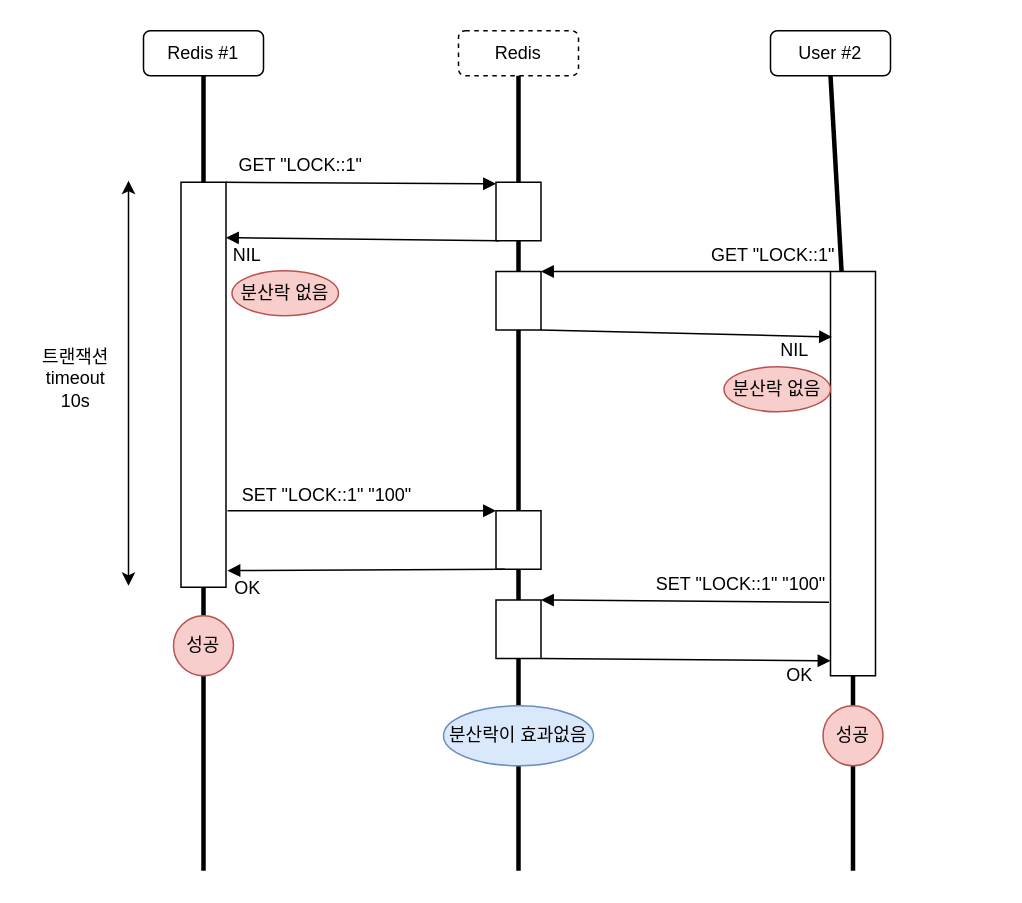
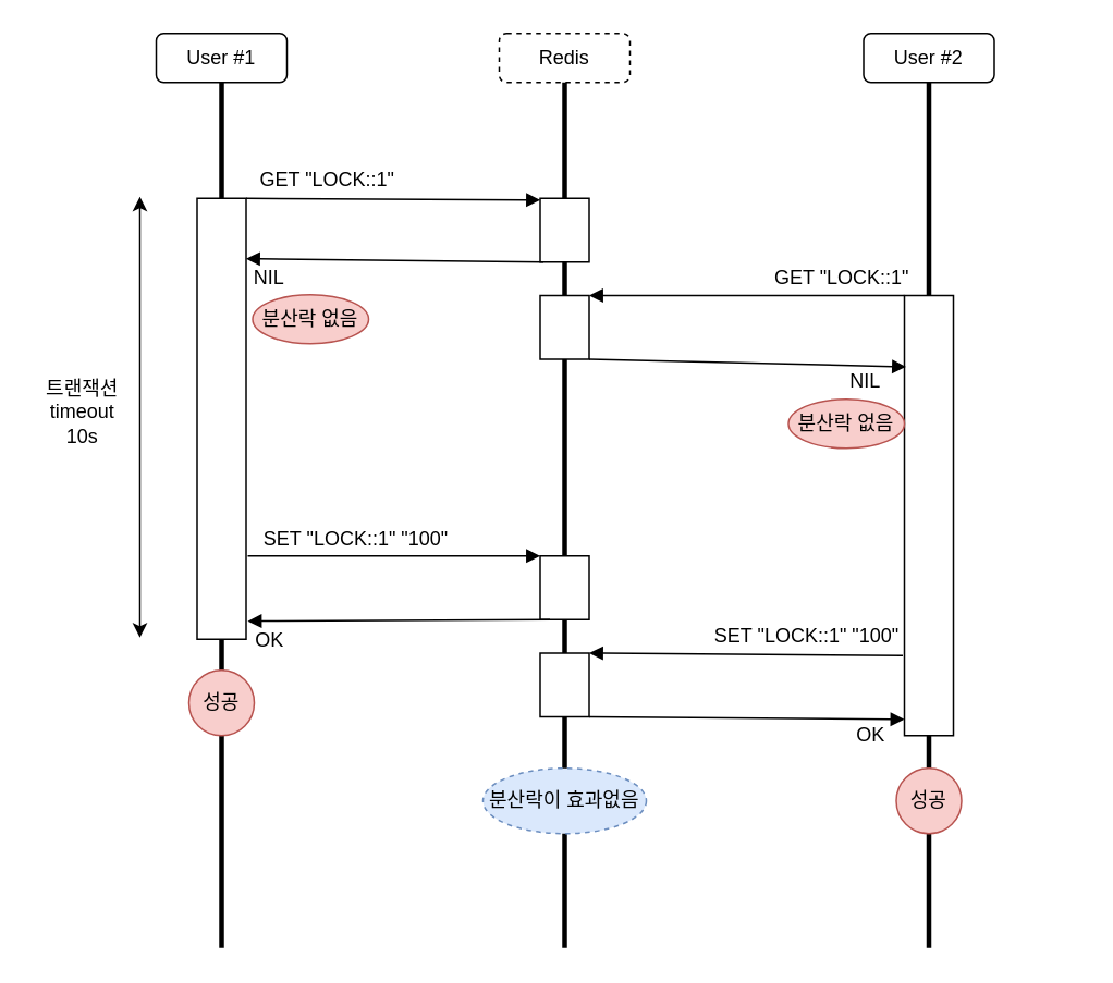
  <mxCell id="0" />
  <mxCell id="1" parent="0" />
- <mxCell id="2" value="Redis #1" style="rounded=1;whiteSpace=wrap;html=1;" parent="1" vertex="1"><mxGeometry x="95" y="20" width="80" height="30" as="geometry" /></mxCell>
+ <mxCell id="2" value="User #1" style="rounded=1;whiteSpace=wrap;html=1;" parent="1" vertex="1"><mxGeometry x="95" y="20" width="80" height="30" as="geometry" /></mxCell>
  <mxCell id="3" value="Redis" style="rounded=1;whiteSpace=wrap;html=1;dashed=1;" parent="1" vertex="1"><mxGeometry x="305" y="20" width="80" height="30" as="geometry" /></mxCell>
- <mxCell id="4" value="User #2" style="rounded=1;whiteSpace=wrap;html=1;" parent="1" vertex="1"><mxGeometry x="513" y="20" width="80" height="30" as="geometry" /></mxCell>
+ <mxCell id="4" value="User #2" style="rounded=1;whiteSpace=wrap;html=1;" parent="1" vertex="1"><mxGeometry x="528" y="20" width="80" height="30" as="geometry" /></mxCell>
  <mxCell id="5" value="" style="endArrow=none;html=1;rounded=0;entryX=0.5;entryY=1;entryDx=0;entryDy=0;strokeWidth=3;" parent="1" source="9" target="2" edge="1"><mxGeometry width="50" height="50" relative="1" as="geometry"><mxPoint x="135" y="580" as="sourcePoint" /><mxPoint x="425" y="330" as="targetPoint" /></mxGeometry></mxCell>
  <mxCell id="6" value="" style="endArrow=none;html=1;rounded=0;entryX=0.5;entryY=1;entryDx=0;entryDy=0;strokeWidth=3;" parent="1" source="11" target="3" edge="1"><mxGeometry width="50" height="50" relative="1" as="geometry"><mxPoint x="345" y="580" as="sourcePoint" /><mxPoint x="145" y="60" as="targetPoint" /></mxGeometry></mxCell>
  <mxCell id="7" value="" style="endArrow=none;html=1;rounded=0;entryX=0.5;entryY=1;entryDx=0;entryDy=0;strokeWidth=3;" parent="1" source="18" target="4" edge="1"><mxGeometry width="50" height="50" relative="1" as="geometry"><mxPoint x="568" y="580" as="sourcePoint" /><mxPoint x="398" y="60" as="targetPoint" /></mxGeometry></mxCell>
  <mxCell id="8" value="" style="endArrow=none;html=1;rounded=0;entryX=0.5;entryY=1;entryDx=0;entryDy=0;strokeWidth=3;" parent="1" source="39" target="9" edge="1"><mxGeometry width="50" height="50" relative="1" as="geometry"><mxPoint x="135" y="580" as="sourcePoint" /><mxPoint x="135" y="50" as="targetPoint" /></mxGeometry></mxCell>
  <mxCell id="9" value="" style="rounded=0;whiteSpace=wrap;html=1;" parent="1" vertex="1"><mxGeometry x="120" y="121" width="30" height="270" as="geometry" /></mxCell>
  <mxCell id="10" value="" style="endArrow=none;html=1;rounded=0;entryX=0.5;entryY=1;entryDx=0;entryDy=0;strokeWidth=3;" parent="1" source="14" target="11" edge="1"><mxGeometry width="50" height="50" relative="1" as="geometry"><mxPoint x="345" y="580" as="sourcePoint" /><mxPoint x="345" y="50" as="targetPoint" /></mxGeometry></mxCell>
  <mxCell id="11" value="" style="rounded=0;whiteSpace=wrap;html=1;" parent="1" vertex="1"><mxGeometry x="330" y="121" width="30" height="39" as="geometry" /></mxCell>
  <mxCell id="12" value="" style="endArrow=none;html=1;rounded=0;endFill=0;startSize=6;startArrow=block;startFill=1;entryX=0;entryY=1;entryDx=0;entryDy=0;exitX=0.933;exitY=0.137;exitDx=0;exitDy=0;exitPerimeter=0;" parent="1" edge="1"><mxGeometry width="50" height="50" relative="1" as="geometry"><mxPoint x="149.99" y="157.99" as="sourcePoint" /><mxPoint x="332" y="160" as="targetPoint" /></mxGeometry></mxCell>
  <mxCell id="13" value="" style="endArrow=none;html=1;rounded=0;entryX=0.5;entryY=1;entryDx=0;entryDy=0;strokeWidth=3;" parent="1" target="14" edge="1"><mxGeometry width="50" height="50" relative="1" as="geometry"><mxPoint x="345" y="580" as="sourcePoint" /><mxPoint x="345" y="219" as="targetPoint" /></mxGeometry></mxCell>
  <mxCell id="14" value="" style="rounded=0;whiteSpace=wrap;html=1;" parent="1" vertex="1"><mxGeometry x="330" y="180.5" width="30" height="39" as="geometry" /></mxCell>
  <mxCell id="15" value="" style="endArrow=block;html=1;rounded=0;entryX=1;entryY=0;entryDx=0;entryDy=0;endFill=1;exitX=0;exitY=0;exitDx=0;exitDy=0;" parent="1" source="18" target="14" edge="1"><mxGeometry width="50" height="50" relative="1" as="geometry"><mxPoint x="595" y="104" as="sourcePoint" /><mxPoint x="425" y="54" as="targetPoint" /></mxGeometry></mxCell>
  <mxCell id="16" value="" style="endArrow=block;html=1;rounded=0;entryX=0;entryY=0;entryDx=0;entryDy=0;endFill=1;" parent="1" edge="1"><mxGeometry width="50" height="50" relative="1" as="geometry"><mxPoint x="150" y="121" as="sourcePoint" /><mxPoint x="330" y="122" as="targetPoint" /></mxGeometry></mxCell>
  <mxCell id="17" value="" style="endArrow=none;html=1;rounded=0;entryX=0.5;entryY=1;entryDx=0;entryDy=0;strokeWidth=3;" parent="1" source="41" target="18" edge="1"><mxGeometry width="50" height="50" relative="1" as="geometry"><mxPoint x="568" y="570" as="sourcePoint" /><mxPoint x="568" y="50" as="targetPoint" /></mxGeometry></mxCell>
  <mxCell id="18" value="" style="rounded=0;whiteSpace=wrap;html=1;" parent="1" vertex="1"><mxGeometry x="553" y="180.5" width="30" height="269.5" as="geometry" /></mxCell>
  <mxCell id="19" value="" style="endArrow=block;html=1;rounded=0;exitX=1;exitY=1;exitDx=0;exitDy=0;entryX=0.033;entryY=0.162;entryDx=0;entryDy=0;endFill=1;entryPerimeter=0;" parent="1" source="14" target="18" edge="1"><mxGeometry width="50" height="50" relative="1" as="geometry"><mxPoint x="375" y="314" as="sourcePoint" /><mxPoint x="425" y="264" as="targetPoint" /></mxGeometry></mxCell>
  <mxCell id="20" value="" style="endArrow=classic;startArrow=classic;html=1;rounded=0;" parent="1" edge="1"><mxGeometry width="50" height="50" relative="1" as="geometry"><mxPoint x="85" y="390" as="sourcePoint" /><mxPoint x="85" y="120" as="targetPoint" /></mxGeometry></mxCell>
  <mxCell id="21" value="트랜잭션 timeout 10s" style="text;html=1;strokeColor=none;fillColor=none;align=center;verticalAlign=middle;whiteSpace=wrap;rounded=0;" parent="1" vertex="1"><mxGeometry x="20" y="236.5" width="60" height="30" as="geometry" /></mxCell>
  <mxCell id="22" value="GET &quot;LOCK::1&quot;" style="text;html=1;strokeColor=none;fillColor=none;align=center;verticalAlign=middle;whiteSpace=wrap;rounded=0;" parent="1" vertex="1"><mxGeometry x="150" y="100" width="100" height="20" as="geometry" /></mxCell>
  <mxCell id="23" value="NIL" style="text;html=1;strokeColor=none;fillColor=none;align=left;verticalAlign=middle;whiteSpace=wrap;rounded=0;" parent="1" vertex="1"><mxGeometry x="153" y="160" width="100" height="20" as="geometry" /></mxCell>
  <mxCell id="24" value="분산락 없음" style="ellipse;whiteSpace=wrap;html=1;fillColor=#f8cecc;strokeColor=#b85450;" parent="1" vertex="1"><mxGeometry x="154" y="180" width="71" height="30" as="geometry" /></mxCell>
  <mxCell id="25" value="GET &quot;LOCK::1&quot;" style="text;html=1;strokeColor=none;fillColor=none;align=center;verticalAlign=middle;whiteSpace=wrap;rounded=0;" parent="1" vertex="1"><mxGeometry x="465" y="160" width="100" height="20" as="geometry" /></mxCell>
  <mxCell id="26" value="NIL" style="text;html=1;strokeColor=none;fillColor=none;align=left;verticalAlign=middle;whiteSpace=wrap;rounded=0;" parent="1" vertex="1"><mxGeometry x="518" y="222.5" width="100" height="20" as="geometry" /></mxCell>
  <mxCell id="27" value="분산락 없음" style="ellipse;whiteSpace=wrap;html=1;fillColor=#f8cecc;strokeColor=#b85450;" parent="1" vertex="1"><mxGeometry x="482" y="244" width="71" height="30" as="geometry" /></mxCell>
  <mxCell id="28" value="" style="rounded=0;whiteSpace=wrap;html=1;" parent="1" vertex="1"><mxGeometry x="330" y="340" width="30" height="39" as="geometry" /></mxCell>
  <mxCell id="29" value="" style="rounded=0;whiteSpace=wrap;html=1;" parent="1" vertex="1"><mxGeometry x="330" y="399.5" width="30" height="39" as="geometry" /></mxCell>
  <mxCell id="30" value="" style="endArrow=block;html=1;rounded=0;entryX=0;entryY=0;entryDx=0;entryDy=0;exitX=1.167;exitY=0.811;exitDx=0;exitDy=0;exitPerimeter=0;endFill=1;" parent="1" target="28" edge="1"><mxGeometry width="50" height="50" relative="1" as="geometry"><mxPoint x="151.01" y="339.97" as="sourcePoint" /><mxPoint x="326" y="340" as="targetPoint" /></mxGeometry></mxCell>
  <mxCell id="31" value="" style="endArrow=block;html=1;rounded=0;exitX=0;exitY=1;exitDx=0;exitDy=0;entryX=0.833;entryY=0.959;entryDx=0;entryDy=0;entryPerimeter=0;endFill=1;" parent="1" edge="1"><mxGeometry width="50" height="50" relative="1" as="geometry"><mxPoint x="336" y="379" as="sourcePoint" /><mxPoint x="150.99" y="379.93" as="targetPoint" /></mxGeometry></mxCell>
  <mxCell id="32" value="SET &quot;LOCK::1&quot; &quot;100&quot;" style="text;html=1;strokeColor=none;fillColor=none;align=center;verticalAlign=middle;whiteSpace=wrap;rounded=0;" parent="1" vertex="1"><mxGeometry x="148.5" y="320" width="136.5" height="20" as="geometry" /></mxCell>
  <mxCell id="33" value="OK" style="text;html=1;strokeColor=none;fillColor=none;align=left;verticalAlign=middle;whiteSpace=wrap;rounded=0;" parent="1" vertex="1"><mxGeometry x="154" y="381.5" width="136.5" height="20" as="geometry" /></mxCell>
  <mxCell id="34" value="" style="endArrow=block;html=1;rounded=0;entryX=1;entryY=0;entryDx=0;entryDy=0;exitX=-0.033;exitY=0.818;exitDx=0;exitDy=0;exitPerimeter=0;endFill=1;" parent="1" source="18" target="29" edge="1"><mxGeometry width="50" height="50" relative="1" as="geometry"><mxPoint x="375" y="380" as="sourcePoint" /><mxPoint x="425" y="330" as="targetPoint" /></mxGeometry></mxCell>
  <mxCell id="35" value="" style="endArrow=block;html=1;rounded=0;exitX=1;exitY=1;exitDx=0;exitDy=0;entryX=0;entryY=0.963;entryDx=0;entryDy=0;entryPerimeter=0;endFill=1;" parent="1" source="29" target="18" edge="1"><mxGeometry width="50" height="50" relative="1" as="geometry"><mxPoint x="375" y="380" as="sourcePoint" /><mxPoint x="425" y="330" as="targetPoint" /></mxGeometry></mxCell>
  <mxCell id="36" value="SET &quot;LOCK::1&quot; &quot;100&quot;" style="text;html=1;strokeColor=none;fillColor=none;align=center;verticalAlign=middle;whiteSpace=wrap;rounded=0;" parent="1" vertex="1"><mxGeometry x="425" y="379" width="136.5" height="20" as="geometry" /></mxCell>
  <mxCell id="37" value="OK" style="text;html=1;strokeColor=none;fillColor=none;align=left;verticalAlign=middle;whiteSpace=wrap;rounded=0;" parent="1" vertex="1"><mxGeometry x="522" y="440" width="136.5" height="20" as="geometry" /></mxCell>
  <mxCell id="38" value="" style="endArrow=none;html=1;rounded=0;entryX=0.5;entryY=1;entryDx=0;entryDy=0;strokeWidth=3;" parent="1" target="39" edge="1"><mxGeometry width="50" height="50" relative="1" as="geometry"><mxPoint x="135" y="580" as="sourcePoint" /><mxPoint x="135" y="391" as="targetPoint" /></mxGeometry></mxCell>
  <mxCell id="39" value="성공" style="ellipse;whiteSpace=wrap;html=1;fillColor=#f8cecc;strokeColor=#b85450;" parent="1" vertex="1"><mxGeometry x="115" y="410" width="40" height="40" as="geometry" /></mxCell>
  <mxCell id="40" value="" style="endArrow=none;html=1;rounded=0;entryX=0.5;entryY=1;entryDx=0;entryDy=0;strokeWidth=3;" parent="1" target="41" edge="1"><mxGeometry width="50" height="50" relative="1" as="geometry"><mxPoint x="568" y="580" as="sourcePoint" /><mxPoint x="568" y="450" as="targetPoint" /></mxGeometry></mxCell>
  <mxCell id="41" value="성공" style="ellipse;whiteSpace=wrap;html=1;fillColor=#f8cecc;strokeColor=#b85450;" parent="1" vertex="1"><mxGeometry x="548" y="470" width="40" height="40" as="geometry" /></mxCell>
- <mxCell id="42" value="분산락이 효과없음" style="ellipse;whiteSpace=wrap;html=1;fillColor=#dae8fc;strokeColor=#6c8ebf;" parent="1" vertex="1"><mxGeometry x="295" y="470" width="100" height="40" as="geometry" /></mxCell>
+ <mxCell id="42" value="분산락이 효과없음" style="ellipse;whiteSpace=wrap;html=1;fillColor=#dae8fc;strokeColor=#6c8ebf;dashed=1;" parent="1" vertex="1"><mxGeometry x="295" y="470" width="100" height="40" as="geometry" /></mxCell>
